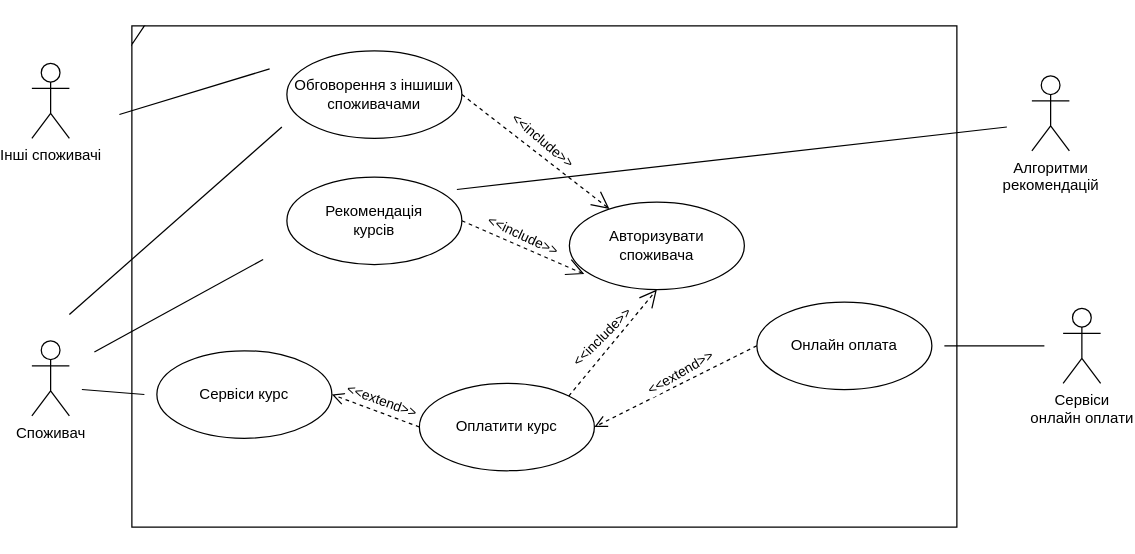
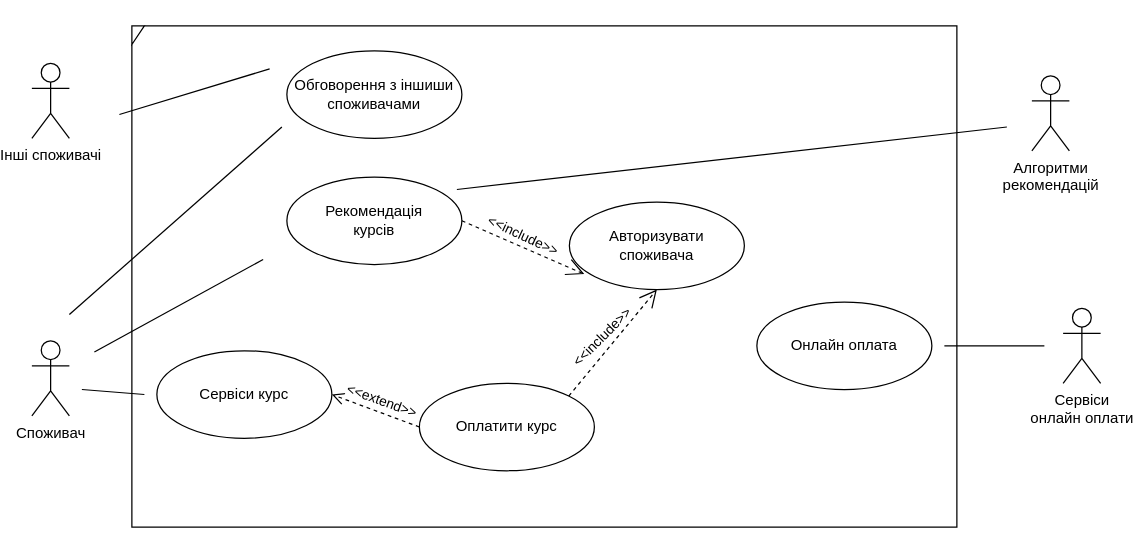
  <mxCell id="0" />
  <mxCell id="1" parent="0" />
  <mxCell id="2" value="" style="shape=umlFrame;whiteSpace=wrap;html=1;width=10;height=15;" vertex="1" parent="1"><mxGeometry x="100" y="20" width="660" height="401" as="geometry" /></mxCell>
  <mxCell id="3" value="Алгоритми&lt;br&gt;рекомендацій" style="shape=umlActor;verticalLabelPosition=bottom;verticalAlign=top;html=1;" vertex="1" parent="1"><mxGeometry x="820" y="60" width="30" height="60" as="geometry" /></mxCell>
  <mxCell id="4" value="Рекомендація&lt;br&gt;курсів" style="ellipse;whiteSpace=wrap;html=1;" vertex="1" parent="1"><mxGeometry x="224" y="141" width="140" height="70" as="geometry" /></mxCell>
  <mxCell id="5" value="Авторизувати&lt;br&gt;споживача" style="ellipse;whiteSpace=wrap;html=1;" vertex="1" parent="1"><mxGeometry x="450" y="161" width="140" height="70" as="geometry" /></mxCell>
  <mxCell id="6" value="Інші споживачі" style="shape=umlActor;verticalLabelPosition=bottom;verticalAlign=top;html=1;" vertex="1" parent="1"><mxGeometry x="20" y="50" width="30" height="60" as="geometry" /></mxCell>
  <mxCell id="7" value="Споживач" style="shape=umlActor;verticalLabelPosition=bottom;verticalAlign=top;html=1;" vertex="1" parent="1"><mxGeometry x="20" y="272" width="30" height="60" as="geometry" /></mxCell>
  <mxCell id="8" value="Оплатити курс" style="ellipse;whiteSpace=wrap;html=1;" vertex="1" parent="1"><mxGeometry x="330" y="306" width="140" height="70" as="geometry" /></mxCell>
  <mxCell id="9" value="Обговорення з іншиши споживачами" style="ellipse;whiteSpace=wrap;html=1;" vertex="1" parent="1"><mxGeometry x="224" y="40" width="140" height="70" as="geometry" /></mxCell>
  <mxCell id="10" value="" style="endArrow=open;endSize=12;dashed=1;html=1;rounded=0;entryX=0.085;entryY=0.824;entryDx=0;entryDy=0;exitX=1;exitY=0.5;exitDx=0;exitDy=0;entryPerimeter=0;" edge="1" parent="1" source="4" target="5"><mxGeometry x="0.276" y="19" width="160" relative="1" as="geometry"><mxPoint x="240" y="91" as="sourcePoint" /><mxPoint x="400" y="91" as="targetPoint" /><mxPoint as="offset" /></mxGeometry></mxCell>
  <mxCell id="11" value="&amp;lt;&amp;lt;include&amp;gt;&amp;gt;" style="edgeLabel;html=1;align=center;verticalAlign=middle;resizable=0;points=[];rotation=25;" connectable="0" vertex="1" parent="10"><mxGeometry x="0.077" relative="1" as="geometry"><mxPoint x="-4" y="-12" as="offset" /></mxGeometry></mxCell>
- <mxCell id="12" value="" style="endArrow=open;endSize=12;dashed=1;html=1;rounded=0;exitX=1;exitY=0.5;exitDx=0;exitDy=0;" edge="1" parent="1" source="9" target="5"><mxGeometry x="0.276" y="19" width="160" relative="1" as="geometry"><mxPoint x="360" y="171" as="sourcePoint" /><mxPoint x="440" y="221" as="targetPoint" /><mxPoint as="offset" /></mxGeometry></mxCell>
- <mxCell id="13" value="&amp;lt;&amp;lt;include&amp;gt;&amp;gt;" style="edgeLabel;html=1;align=center;verticalAlign=middle;resizable=0;points=[];rotation=40;" connectable="0" vertex="1" parent="12"><mxGeometry x="0.077" relative="1" as="geometry"><mxPoint x="2" y="-13" as="offset" /></mxGeometry></mxCell>
  <mxCell id="14" value="" style="endArrow=open;endSize=12;dashed=1;html=1;rounded=0;entryX=0.5;entryY=1;entryDx=0;entryDy=0;exitX=1;exitY=0;exitDx=0;exitDy=0;" edge="1" parent="1" source="8" target="5"><mxGeometry x="0.276" y="19" width="160" relative="1" as="geometry"><mxPoint x="460" y="256" as="sourcePoint" /><mxPoint x="540" y="306" as="targetPoint" /><mxPoint as="offset" /></mxGeometry></mxCell>
  <mxCell id="15" value="&amp;lt;&amp;lt;include&amp;gt;&amp;gt;" style="edgeLabel;html=1;align=center;verticalAlign=middle;resizable=0;points=[];rotation=-45;" connectable="0" vertex="1" parent="14"><mxGeometry x="0.077" relative="1" as="geometry"><mxPoint x="-12" y="-1" as="offset" /></mxGeometry></mxCell>
  <mxCell id="16" value="Сервіси курс" style="ellipse;whiteSpace=wrap;html=1;" vertex="1" parent="1"><mxGeometry x="120" y="280" width="140" height="70" as="geometry" /></mxCell>
  <mxCell id="17" value="Сервіси&lt;br&gt;онлайн оплати" style="shape=umlActor;verticalLabelPosition=bottom;verticalAlign=top;html=1;" vertex="1" parent="1"><mxGeometry x="845" y="246" width="30" height="60" as="geometry" /></mxCell>
  <mxCell id="18" value="Онлайн оплата" style="ellipse;whiteSpace=wrap;html=1;" vertex="1" parent="1"><mxGeometry x="600" y="241" width="140" height="70" as="geometry" /></mxCell>
- <mxCell id="19" value="" style="html=1;verticalAlign=bottom;endArrow=open;dashed=1;endSize=8;rounded=0;entryX=1;entryY=0.5;entryDx=0;entryDy=0;exitX=0;exitY=0.5;exitDx=0;exitDy=0;" edge="1" parent="1" source="18" target="8"><mxGeometry relative="1" as="geometry"><mxPoint x="600" y="251" as="sourcePoint" /><mxPoint x="520" y="251" as="targetPoint" /></mxGeometry></mxCell>
- <mxCell id="20" value="&amp;lt;&amp;lt;extend&amp;gt;&amp;gt;" style="edgeLabel;html=1;align=center;verticalAlign=middle;resizable=0;points=[];rotation=-30;" connectable="0" vertex="1" parent="19"><mxGeometry x="-0.041" y="1" relative="1" as="geometry"><mxPoint y="-10" as="offset" /></mxGeometry></mxCell>
  <mxCell id="21" value="" style="line;strokeWidth=1;fillColor=none;align=left;verticalAlign=middle;spacingTop=-1;spacingLeft=3;spacingRight=3;rotatable=0;labelPosition=right;points=[];portConstraint=eastwest;strokeColor=inherit;" vertex="1" parent="1"><mxGeometry x="750" y="272" width="80" height="8" as="geometry" /></mxCell>
  <mxCell id="22" value="" style="endArrow=none;html=1;rounded=0;strokeColor=default;entryX=0.167;entryY=0.086;entryDx=0;entryDy=0;entryPerimeter=0;" edge="1" parent="1" target="2"><mxGeometry width="50" height="50" relative="1" as="geometry"><mxPoint x="90" y="91" as="sourcePoint" /><mxPoint x="190" y="181" as="targetPoint" /></mxGeometry></mxCell>
  <mxCell id="23" value="" style="endArrow=none;html=1;rounded=0;strokeColor=default;" edge="1" parent="1"><mxGeometry width="50" height="50" relative="1" as="geometry"><mxPoint x="70" y="281" as="sourcePoint" /><mxPoint x="205" y="207" as="targetPoint" /></mxGeometry></mxCell>
  <mxCell id="24" value="" style="html=1;verticalAlign=bottom;endArrow=open;dashed=1;endSize=8;rounded=0;entryX=1;entryY=0.5;entryDx=0;entryDy=0;exitX=0;exitY=0.5;exitDx=0;exitDy=0;" edge="1" parent="1" source="8" target="16"><mxGeometry relative="1" as="geometry"><mxPoint x="420" y="261" as="sourcePoint" /><mxPoint x="270" y="311" as="targetPoint" /></mxGeometry></mxCell>
  <mxCell id="25" value="&amp;lt;&amp;lt;extend&amp;gt;&amp;gt;" style="edgeLabel;html=1;align=center;verticalAlign=middle;resizable=0;points=[];rotation=20;" connectable="0" vertex="1" parent="24"><mxGeometry x="-0.041" y="1" relative="1" as="geometry"><mxPoint x="4" y="-10" as="offset" /></mxGeometry></mxCell>
  <mxCell id="26" value="" style="endArrow=none;html=1;rounded=0;strokeColor=default;" edge="1" parent="1"><mxGeometry width="50" height="50" relative="1" as="geometry"><mxPoint x="360" y="151" as="sourcePoint" /><mxPoint x="800" y="101" as="targetPoint" /></mxGeometry></mxCell>
  <mxCell id="27" value="" style="endArrow=none;html=1;rounded=0;strokeColor=default;" edge="1" parent="1"><mxGeometry width="50" height="50" relative="1" as="geometry"><mxPoint x="60" y="311" as="sourcePoint" /><mxPoint x="110" y="315" as="targetPoint" /></mxGeometry></mxCell>
  <mxCell id="28" value="" style="endArrow=none;html=1;rounded=0;strokeColor=default;" edge="1" parent="1"><mxGeometry width="50" height="50" relative="1" as="geometry"><mxPoint x="220" y="101" as="sourcePoint" /><mxPoint x="50" y="251" as="targetPoint" /></mxGeometry></mxCell>
